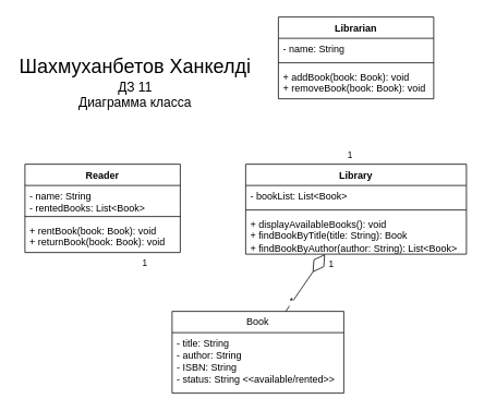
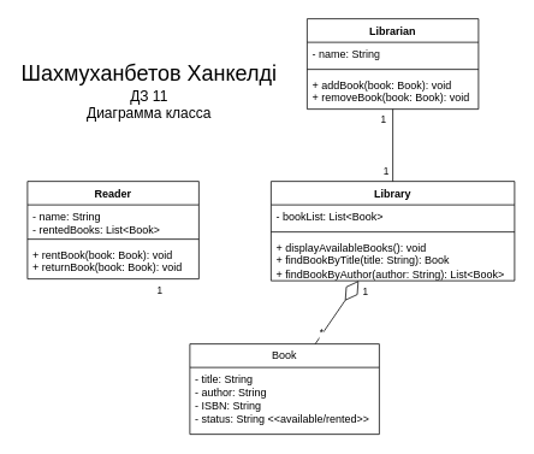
  <mxCell id="0" />
  <mxCell id="1" parent="0" />
  <mxCell id="2" value="Librarian" style="swimlane;fontStyle=1;align=center;verticalAlign=top;childLayout=stackLayout;horizontal=1;startSize=26;horizontalStack=0;resizeParent=1;resizeParentMax=0;resizeLast=0;collapsible=1;marginBottom=0;whiteSpace=wrap;html=1;" parent="1" vertex="1"><mxGeometry x="340" y="20" width="190" height="100" as="geometry" /></mxCell>
  <mxCell id="3" value="- name: String" style="text;strokeColor=none;fillColor=none;align=left;verticalAlign=top;spacingLeft=4;spacingRight=4;overflow=hidden;rotatable=0;points=[[0,0.5],[1,0.5]];portConstraint=eastwest;whiteSpace=wrap;html=1;" parent="2" vertex="1"><mxGeometry y="26" width="190" height="26" as="geometry" /></mxCell>
  <mxCell id="4" value="" style="line;strokeWidth=1;fillColor=none;align=left;verticalAlign=middle;spacingTop=-1;spacingLeft=3;spacingRight=3;rotatable=0;labelPosition=right;points=[];portConstraint=eastwest;strokeColor=inherit;" parent="2" vertex="1"><mxGeometry y="52" width="190" height="8" as="geometry" /></mxCell>
  <mxCell id="5" value="&lt;div&gt;+ addBook(book: Book): void&lt;/div&gt;&lt;div&gt;&lt;span style=&quot;background-color: initial;&quot;&gt;+ removeBook(book: Book): void&lt;/span&gt;&lt;/div&gt;" style="text;strokeColor=none;fillColor=none;align=left;verticalAlign=top;spacingLeft=4;spacingRight=4;overflow=hidden;rotatable=0;points=[[0,0.5],[1,0.5]];portConstraint=eastwest;whiteSpace=wrap;html=1;" parent="2" vertex="1"><mxGeometry y="60" width="190" height="40" as="geometry" /></mxCell>
  <mxCell id="6" value="Library" style="swimlane;fontStyle=1;align=center;verticalAlign=top;childLayout=stackLayout;horizontal=1;startSize=26;horizontalStack=0;resizeParent=1;resizeParentMax=0;resizeLast=0;collapsible=1;marginBottom=0;whiteSpace=wrap;html=1;" parent="1" vertex="1"><mxGeometry x="300" y="200" width="270" height="110" as="geometry" /></mxCell>
  <mxCell id="7" value="- bookList: List&amp;lt;Book&amp;gt;" style="text;strokeColor=none;fillColor=none;align=left;verticalAlign=top;spacingLeft=4;spacingRight=4;overflow=hidden;rotatable=0;points=[[0,0.5],[1,0.5]];portConstraint=eastwest;whiteSpace=wrap;html=1;" parent="6" vertex="1"><mxGeometry y="26" width="270" height="26" as="geometry" /></mxCell>
  <mxCell id="8" value="" style="line;strokeWidth=1;fillColor=none;align=left;verticalAlign=middle;spacingTop=-1;spacingLeft=3;spacingRight=3;rotatable=0;labelPosition=right;points=[];portConstraint=eastwest;strokeColor=inherit;" parent="6" vertex="1"><mxGeometry y="52" width="270" height="8" as="geometry" /></mxCell>
  <mxCell id="9" value="+ displayAvailableBooks(): void&lt;div&gt;+ findBookByTitle(title: String): Book&lt;br&gt;&lt;/div&gt;&lt;div&gt;+ findBookByAuthor(author: String): List&amp;lt;Book&amp;gt;&lt;br&gt;&lt;/div&gt;" style="text;strokeColor=none;fillColor=none;align=left;verticalAlign=top;spacingLeft=4;spacingRight=4;overflow=hidden;rotatable=0;points=[[0,0.5],[1,0.5]];portConstraint=eastwest;whiteSpace=wrap;html=1;" parent="6" vertex="1"><mxGeometry y="60" width="270" height="50" as="geometry" /></mxCell>
  <mxCell id="10" value="Reader" style="swimlane;fontStyle=1;align=center;verticalAlign=top;childLayout=stackLayout;horizontal=1;startSize=26;horizontalStack=0;resizeParent=1;resizeParentMax=0;resizeLast=0;collapsible=1;marginBottom=0;whiteSpace=wrap;html=1;" parent="1" vertex="1"><mxGeometry x="30" y="200" width="190" height="108" as="geometry" /></mxCell>
  <mxCell id="11" value="- name: String&lt;div&gt;- rentedBooks: List&amp;lt;Book&amp;gt;&lt;br&gt;&lt;/div&gt;" style="text;strokeColor=none;fillColor=none;align=left;verticalAlign=top;spacingLeft=4;spacingRight=4;overflow=hidden;rotatable=0;points=[[0,0.5],[1,0.5]];portConstraint=eastwest;whiteSpace=wrap;html=1;" parent="10" vertex="1"><mxGeometry y="26" width="190" height="34" as="geometry" /></mxCell>
  <mxCell id="12" value="" style="line;strokeWidth=1;fillColor=none;align=left;verticalAlign=middle;spacingTop=-1;spacingLeft=3;spacingRight=3;rotatable=0;labelPosition=right;points=[];portConstraint=eastwest;strokeColor=inherit;" parent="10" vertex="1"><mxGeometry y="60" width="190" height="8" as="geometry" /></mxCell>
  <mxCell id="13" value="&lt;div&gt;&lt;span style=&quot;background-color: initial;&quot;&gt;+ rentBook(book: Book): void&lt;/span&gt;&lt;/div&gt;&lt;div&gt;&lt;span style=&quot;background-color: initial;&quot;&gt;+ returnBook(book: Book): void&lt;/span&gt;&lt;br&gt;&lt;/div&gt;" style="text;strokeColor=none;fillColor=none;align=left;verticalAlign=top;spacingLeft=4;spacingRight=4;overflow=hidden;rotatable=0;points=[[0,0.5],[1,0.5]];portConstraint=eastwest;whiteSpace=wrap;html=1;" parent="10" vertex="1"><mxGeometry y="68" width="190" height="40" as="geometry" /></mxCell>
  <mxCell id="14" value="Book" style="swimlane;fontStyle=0;childLayout=stackLayout;horizontal=1;startSize=26;fillColor=none;horizontalStack=0;resizeParent=1;resizeParentMax=0;resizeLast=0;collapsible=1;marginBottom=0;whiteSpace=wrap;html=1;" parent="1" vertex="1"><mxGeometry x="210" y="380" width="210" height="100" as="geometry" /></mxCell>
  <mxCell id="15" value="&lt;div&gt;- title: String&lt;/div&gt;&lt;div&gt;- author: String&lt;/div&gt;&lt;div&gt;- ISBN: String&lt;/div&gt;&lt;div&gt;&lt;span style=&quot;background-color: initial;&quot;&gt;- status: String &amp;lt;&amp;lt;available/rented&amp;gt;&amp;gt;&lt;/span&gt;&lt;/div&gt;" style="text;strokeColor=none;fillColor=none;align=left;verticalAlign=top;spacingLeft=4;spacingRight=4;overflow=hidden;rotatable=0;points=[[0,0.5],[1,0.5]];portConstraint=eastwest;whiteSpace=wrap;html=1;" parent="14" vertex="1"><mxGeometry y="26" width="210" height="74" as="geometry" /></mxCell>
  <mxCell id="16" value="" style="endArrow=diamondThin;endFill=0;endSize=24;html=1;rounded=0;" parent="1" target="6" edge="1"><mxGeometry width="160" relative="1" as="geometry"><mxPoint x="349" y="380" as="sourcePoint" /><mxPoint x="280" y="320" as="targetPoint" /></mxGeometry></mxCell>
  <mxCell id="17" value="*" style="edgeLabel;html=1;align=center;verticalAlign=middle;resizable=0;points=[];" vertex="1" connectable="0" parent="16"><mxGeometry x="-0.679" y="1" relative="1" as="geometry"><mxPoint x="-1" as="offset" /></mxGeometry></mxCell>
+ <mxCell id="18" value="" style="endArrow=none;html=1;edgeStyle=orthogonalEdgeStyle;rounded=0;" parent="1" source="2" target="6" edge="1"><mxGeometry relative="1" as="geometry"><mxPoint x="220" y="160" as="sourcePoint" /><mxPoint x="380" y="160" as="targetPoint" /></mxGeometry></mxCell>
+ <mxCell id="19" value="1" style="edgeLabel;resizable=0;html=1;align=left;verticalAlign=bottom;" parent="18" connectable="0" vertex="1"><mxGeometry x="-1" relative="1" as="geometry"><mxPoint x="-15" y="20" as="offset" /></mxGeometry></mxCell>
  <mxCell id="20" value="1" style="edgeLabel;resizable=0;html=1;align=left;verticalAlign=bottom;" parent="1" connectable="0" vertex="1"><mxGeometry x="440" y="160" as="geometry"><mxPoint x="-17" y="37" as="offset" /></mxGeometry></mxCell>
  <mxCell id="21" value="1" style="edgeLabel;resizable=0;html=1;align=left;verticalAlign=bottom;" parent="1" connectable="0" vertex="1"><mxGeometry x="440" y="160" as="geometry"><mxPoint x="-268" y="169" as="offset" /></mxGeometry></mxCell>
  <mxCell id="22" value="1" style="edgeLabel;resizable=0;html=1;align=left;verticalAlign=bottom;" parent="1" connectable="0" vertex="1"><mxGeometry x="400" y="330" as="geometry" /></mxCell>
  <mxCell id="23" value="&lt;font style=&quot;font-size: 24px;&quot;&gt;Шахмуханбетов Ханкелді&lt;/font&gt;&lt;div&gt;&lt;font size=&quot;3&quot;&gt;ДЗ 11&lt;/font&gt;&lt;/div&gt;&lt;div&gt;&lt;font size=&quot;3&quot;&gt;Диаграмма класса&lt;/font&gt;&lt;/div&gt;" style="text;html=1;align=center;verticalAlign=middle;whiteSpace=wrap;rounded=0;" parent="1" vertex="1"><mxGeometry x="20" y="20" width="290" height="160" as="geometry" /></mxCell>
